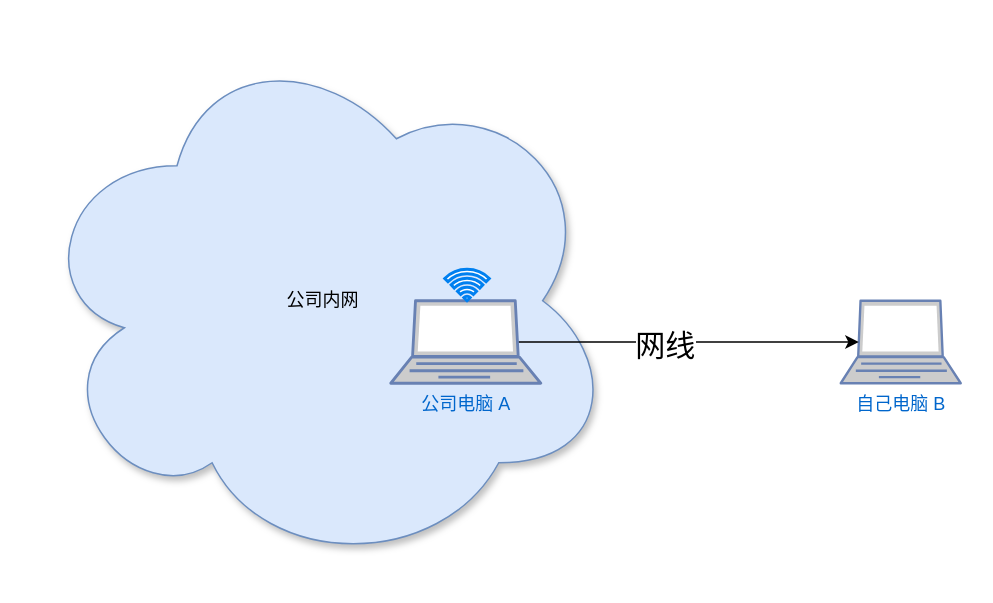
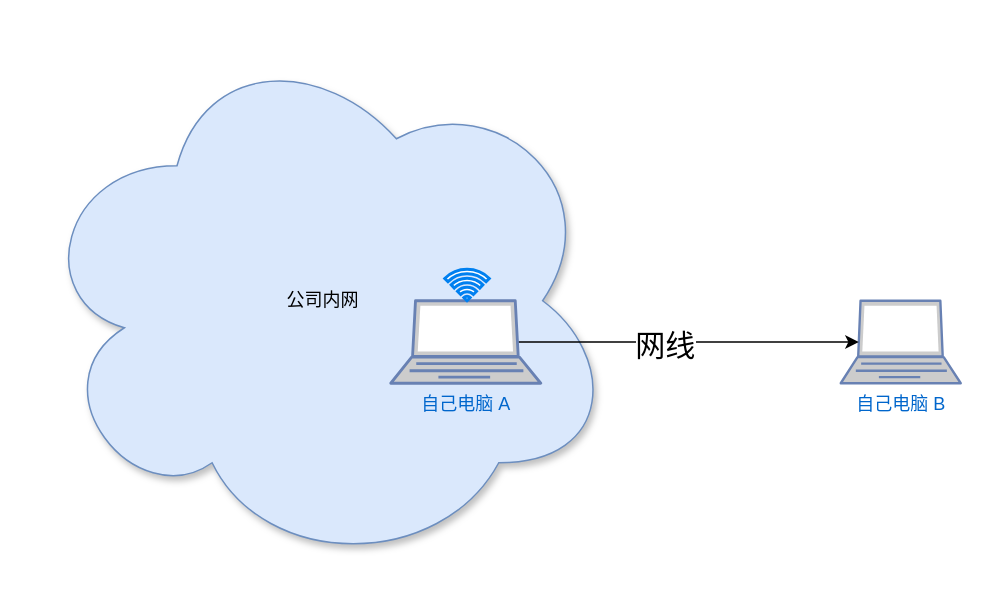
  <mxCell id="0" />
  <mxCell id="1" parent="0" />
  <mxCell id="2" value="自己电脑 B" style="fontColor=#0066CC;verticalAlign=top;verticalLabelPosition=bottom;labelPosition=center;align=center;html=1;outlineConnect=0;fillColor=#CCCCCC;strokeColor=#6881B3;gradientColor=none;gradientDirection=north;strokeWidth=2;shape=mxgraph.networks.laptop;" vertex="1" parent="1"><mxGeometry x="560" y="200" width="80" height="55" as="geometry" /></mxCell>
  <mxCell id="3" value="公司内网" style="ellipse;shape=cloud;whiteSpace=wrap;html=1;align=center;fillColor=#dae8fc;strokeColor=#6c8ebf;shadow=1;sketch=0;" vertex="1" parent="1"><mxGeometry x="20" y="20" width="390" height="360" as="geometry" /></mxCell>
  <mxCell id="4" style="edgeStyle=orthogonalEdgeStyle;rounded=0;orthogonalLoop=1;jettySize=auto;html=1;exitX=0.85;exitY=0.5;exitDx=0;exitDy=0;exitPerimeter=0;entryX=0.15;entryY=0.5;entryDx=0;entryDy=0;entryPerimeter=0;" edge="1" parent="1" source="6" target="2"><mxGeometry relative="1" as="geometry" /></mxCell>
  <mxCell id="5" value="网线" style="edgeLabel;html=1;align=center;verticalAlign=middle;resizable=0;points=[];fontSize=20;" vertex="1" connectable="0" parent="4"><mxGeometry x="-0.148" relative="1" as="geometry"><mxPoint y="1" as="offset" /></mxGeometry></mxCell>
- <mxCell id="6" value="公司电脑 A" style="fontColor=#0066CC;verticalAlign=top;verticalLabelPosition=bottom;labelPosition=center;align=center;html=1;outlineConnect=0;fillColor=#CCCCCC;strokeColor=#6881B3;gradientColor=none;gradientDirection=north;strokeWidth=2;shape=mxgraph.networks.laptop;" vertex="1" parent="1"><mxGeometry x="260" y="200" width="100" height="55" as="geometry" /></mxCell>
+ <mxCell id="6" value="自己电脑 A" style="fontColor=#0066CC;verticalAlign=top;verticalLabelPosition=bottom;labelPosition=center;align=center;html=1;outlineConnect=0;fillColor=#CCCCCC;strokeColor=#6881B3;gradientColor=none;gradientDirection=north;strokeWidth=2;shape=mxgraph.networks.laptop;" vertex="1" parent="1"><mxGeometry x="260" y="200" width="100" height="55" as="geometry" /></mxCell>
  <mxCell id="7" value="" style="html=1;verticalLabelPosition=bottom;align=center;labelBackgroundColor=#ffffff;verticalAlign=top;strokeWidth=2;strokeColor=#0080F0;shadow=0;dashed=0;shape=mxgraph.ios7.icons.wifi;pointerEvents=1" vertex="1" parent="1"><mxGeometry x="296" y="179" width="29.7" height="21" as="geometry" /></mxCell>
